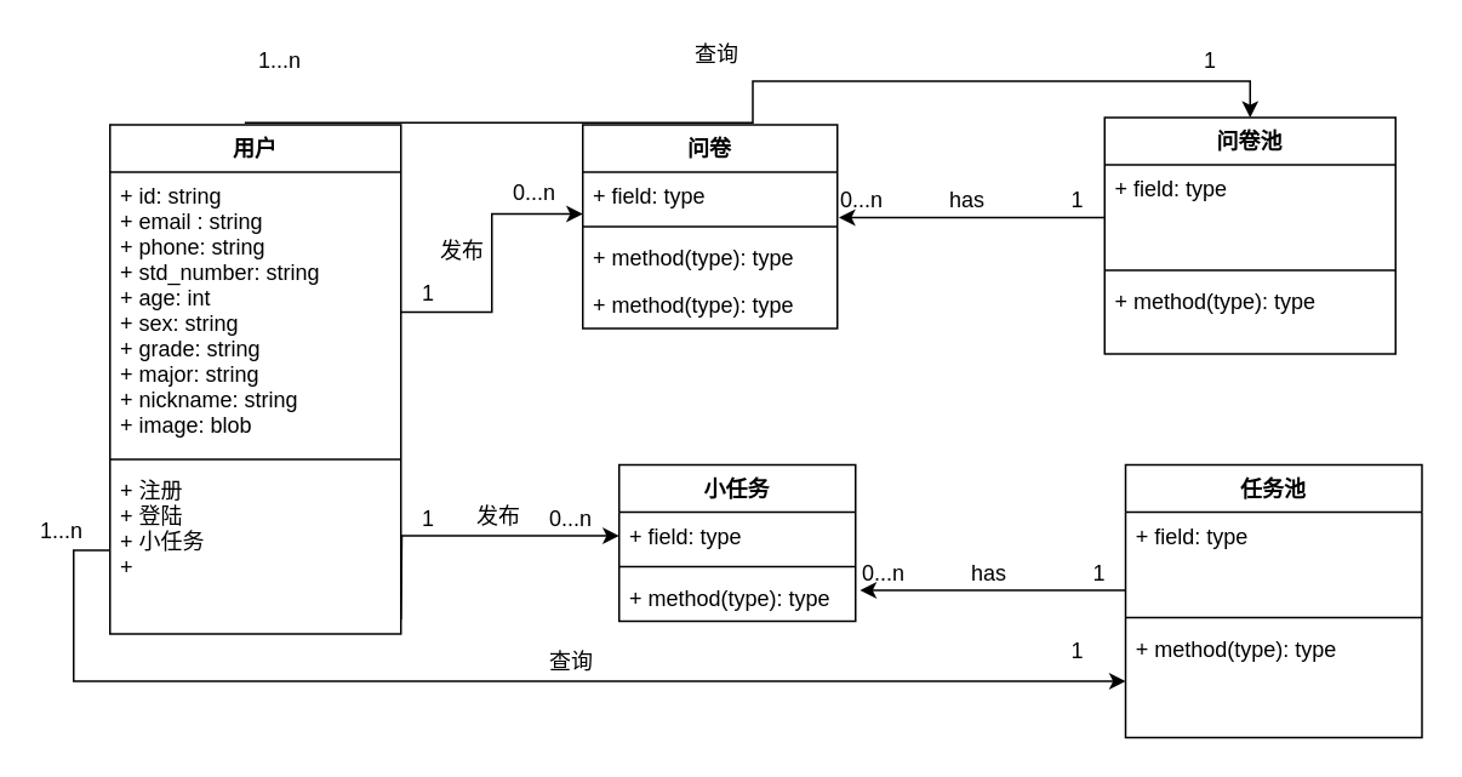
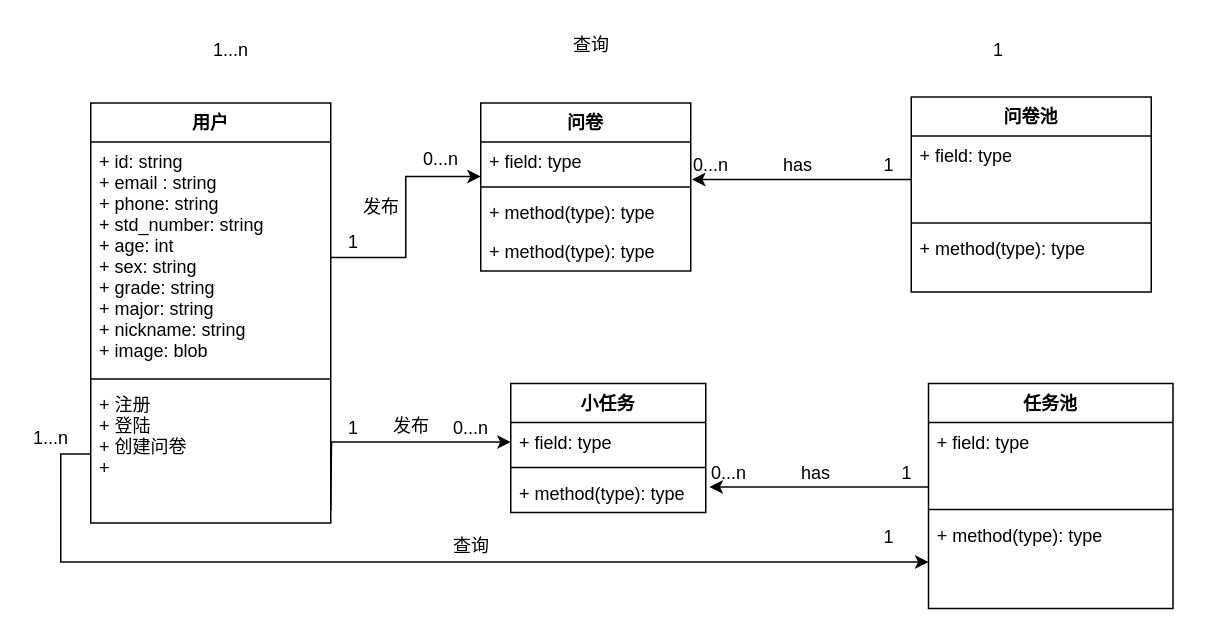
  <mxCell id="0" />
  <mxCell id="1" parent="0" />
  <mxCell id="2" value="用户" style="swimlane;fontStyle=1;align=center;verticalAlign=top;childLayout=stackLayout;horizontal=1;startSize=26;horizontalStack=0;resizeParent=1;resizeParentMax=0;resizeLast=0;collapsible=1;marginBottom=0;" parent="1" vertex="1"><mxGeometry x="60" y="68" width="160" height="280" as="geometry"><mxRectangle x="120" y="90" width="60" height="26" as="alternateBounds" /></mxGeometry></mxCell>
  <mxCell id="3" value="+ id: string&#10;+ email : string&#10;+ phone: string&#10;+ std_number: string&#10;+ age: int&#10;+ sex: string&#10;+ grade: string&#10;+ major: string&#10;+ nickname: string&#10;+ image: blob&#10;" style="text;strokeColor=none;fillColor=none;align=left;verticalAlign=top;spacingLeft=4;spacingRight=4;overflow=hidden;rotatable=0;points=[[0,0.5],[1,0.5]];portConstraint=eastwest;" parent="2" vertex="1"><mxGeometry y="26" width="160" height="154" as="geometry" /></mxCell>
  <mxCell id="4" value="" style="line;strokeWidth=1;fillColor=none;align=left;verticalAlign=middle;spacingTop=-1;spacingLeft=3;spacingRight=3;rotatable=0;labelPosition=right;points=[];portConstraint=eastwest;" parent="2" vertex="1"><mxGeometry y="180" width="160" height="8" as="geometry" /></mxCell>
- <mxCell id="5" value="+ 注册&#10;+ 登陆&#10;+ 小任务&#10;+ " style="text;strokeColor=none;fillColor=none;align=left;verticalAlign=top;spacingLeft=4;spacingRight=4;overflow=hidden;rotatable=0;points=[[0,0.5],[1,0.5]];portConstraint=eastwest;" parent="2" vertex="1"><mxGeometry y="188" width="160" height="92" as="geometry" /></mxCell>
+ <mxCell id="5" value="+ 注册&#10;+ 登陆&#10;+ 创建问卷&#10;+ " style="text;strokeColor=none;fillColor=none;align=left;verticalAlign=top;spacingLeft=4;spacingRight=4;overflow=hidden;rotatable=0;points=[[0,0.5],[1,0.5]];portConstraint=eastwest;" parent="2" vertex="1"><mxGeometry y="188" width="160" height="92" as="geometry" /></mxCell>
  <mxCell id="6" value="问卷" style="swimlane;fontStyle=1;align=center;verticalAlign=top;childLayout=stackLayout;horizontal=1;startSize=26;horizontalStack=0;resizeParent=1;resizeParentMax=0;resizeLast=0;collapsible=1;marginBottom=0;" parent="1" vertex="1"><mxGeometry x="320" y="68" width="140" height="112" as="geometry" /></mxCell>
  <mxCell id="7" value="+ field: type" style="text;strokeColor=none;fillColor=none;align=left;verticalAlign=top;spacingLeft=4;spacingRight=4;overflow=hidden;rotatable=0;points=[[0,0.5],[1,0.5]];portConstraint=eastwest;" parent="6" vertex="1"><mxGeometry y="26" width="140" height="26" as="geometry" /></mxCell>
  <mxCell id="8" value="" style="line;strokeWidth=1;fillColor=none;align=left;verticalAlign=middle;spacingTop=-1;spacingLeft=3;spacingRight=3;rotatable=0;labelPosition=right;points=[];portConstraint=eastwest;" parent="6" vertex="1"><mxGeometry y="52" width="140" height="8" as="geometry" /></mxCell>
  <mxCell id="9" value="+ method(type): type" style="text;strokeColor=none;fillColor=none;align=left;verticalAlign=top;spacingLeft=4;spacingRight=4;overflow=hidden;rotatable=0;points=[[0,0.5],[1,0.5]];portConstraint=eastwest;" vertex="1" parent="6"><mxGeometry y="60" width="140" height="26" as="geometry" /></mxCell>
  <mxCell id="10" value="+ method(type): type" style="text;strokeColor=none;fillColor=none;align=left;verticalAlign=top;spacingLeft=4;spacingRight=4;overflow=hidden;rotatable=0;points=[[0,0.5],[1,0.5]];portConstraint=eastwest;" parent="6" vertex="1"><mxGeometry y="86" width="140" height="26" as="geometry" /></mxCell>
  <mxCell id="11" value="小任务" style="swimlane;fontStyle=1;align=center;verticalAlign=top;childLayout=stackLayout;horizontal=1;startSize=26;horizontalStack=0;resizeParent=1;resizeParentMax=0;resizeLast=0;collapsible=1;marginBottom=0;" parent="1" vertex="1"><mxGeometry x="340" y="255" width="130" height="86" as="geometry" /></mxCell>
  <mxCell id="12" value="+ field: type" style="text;strokeColor=none;fillColor=none;align=left;verticalAlign=top;spacingLeft=4;spacingRight=4;overflow=hidden;rotatable=0;points=[[0,0.5],[1,0.5]];portConstraint=eastwest;" parent="11" vertex="1"><mxGeometry y="26" width="130" height="26" as="geometry" /></mxCell>
  <mxCell id="13" value="" style="line;strokeWidth=1;fillColor=none;align=left;verticalAlign=middle;spacingTop=-1;spacingLeft=3;spacingRight=3;rotatable=0;labelPosition=right;points=[];portConstraint=eastwest;" parent="11" vertex="1"><mxGeometry y="52" width="130" height="8" as="geometry" /></mxCell>
  <mxCell id="14" value="+ method(type): type" style="text;strokeColor=none;fillColor=none;align=left;verticalAlign=top;spacingLeft=4;spacingRight=4;overflow=hidden;rotatable=0;points=[[0,0.5],[1,0.5]];portConstraint=eastwest;" parent="11" vertex="1"><mxGeometry y="60" width="130" height="26" as="geometry" /></mxCell>
  <mxCell id="15" value="问卷池" style="swimlane;fontStyle=1;align=center;verticalAlign=top;childLayout=stackLayout;horizontal=1;startSize=26;horizontalStack=0;resizeParent=1;resizeParentMax=0;resizeLast=0;collapsible=1;marginBottom=0;" parent="1" vertex="1"><mxGeometry x="607" y="64" width="160" height="130" as="geometry" /></mxCell>
  <mxCell id="16" value="+ field: type" style="text;strokeColor=none;fillColor=none;align=left;verticalAlign=top;spacingLeft=4;spacingRight=4;overflow=hidden;rotatable=0;points=[[0,0.5],[1,0.5]];portConstraint=eastwest;" parent="15" vertex="1"><mxGeometry y="26" width="160" height="54" as="geometry" /></mxCell>
  <mxCell id="17" value="" style="line;strokeWidth=1;fillColor=none;align=left;verticalAlign=middle;spacingTop=-1;spacingLeft=3;spacingRight=3;rotatable=0;labelPosition=right;points=[];portConstraint=eastwest;" parent="15" vertex="1"><mxGeometry y="80" width="160" height="8" as="geometry" /></mxCell>
  <mxCell id="18" value="+ method(type): type" style="text;strokeColor=none;fillColor=none;align=left;verticalAlign=top;spacingLeft=4;spacingRight=4;overflow=hidden;rotatable=0;points=[[0,0.5],[1,0.5]];portConstraint=eastwest;" parent="15" vertex="1"><mxGeometry y="88" width="160" height="42" as="geometry" /></mxCell>
  <mxCell id="19" value="任务池" style="swimlane;fontStyle=1;align=center;verticalAlign=top;childLayout=stackLayout;horizontal=1;startSize=26;horizontalStack=0;resizeParent=1;resizeParentMax=0;resizeLast=0;collapsible=1;marginBottom=0;" parent="1" vertex="1"><mxGeometry x="618.5" y="255" width="163" height="150" as="geometry" /></mxCell>
  <mxCell id="20" value="+ field: type" style="text;strokeColor=none;fillColor=none;align=left;verticalAlign=top;spacingLeft=4;spacingRight=4;overflow=hidden;rotatable=0;points=[[0,0.5],[1,0.5]];portConstraint=eastwest;" parent="19" vertex="1"><mxGeometry y="26" width="163" height="54" as="geometry" /></mxCell>
  <mxCell id="21" value="" style="line;strokeWidth=1;fillColor=none;align=left;verticalAlign=middle;spacingTop=-1;spacingLeft=3;spacingRight=3;rotatable=0;labelPosition=right;points=[];portConstraint=eastwest;" parent="19" vertex="1"><mxGeometry y="80" width="163" height="8" as="geometry" /></mxCell>
  <mxCell id="22" value="+ method(type): type" style="text;strokeColor=none;fillColor=none;align=left;verticalAlign=top;spacingLeft=4;spacingRight=4;overflow=hidden;rotatable=0;points=[[0,0.5],[1,0.5]];portConstraint=eastwest;" parent="19" vertex="1"><mxGeometry y="88" width="163" height="62" as="geometry" /></mxCell>
  <mxCell id="23" style="edgeStyle=orthogonalEdgeStyle;rounded=0;orthogonalLoop=1;jettySize=auto;html=1;exitX=1;exitY=0.5;exitDx=0;exitDy=0;entryX=0;entryY=0.885;entryDx=0;entryDy=0;entryPerimeter=0;" parent="1" source="3" target="7" edge="1"><mxGeometry relative="1" as="geometry" /></mxCell>
  <mxCell id="24" value="1" style="text;html=1;resizable=0;points=[];autosize=1;align=left;verticalAlign=top;spacingTop=-4;" vertex="1" parent="1"><mxGeometry x="230" y="151" width="20" height="20" as="geometry" /></mxCell>
  <mxCell id="25" value="0...n" style="text;html=1;resizable=0;points=[];autosize=1;align=left;verticalAlign=top;spacingTop=-4;" vertex="1" parent="1"><mxGeometry x="280" y="96" width="40" height="20" as="geometry" /></mxCell>
  <mxCell id="26" value="发布" style="text;html=1;resizable=0;points=[];autosize=1;align=left;verticalAlign=top;spacingTop=-4;" vertex="1" parent="1"><mxGeometry x="240" y="128" width="40" height="20" as="geometry" /></mxCell>
  <mxCell id="27" style="edgeStyle=orthogonalEdgeStyle;rounded=0;orthogonalLoop=1;jettySize=auto;html=1;exitX=1;exitY=0.5;exitDx=0;exitDy=0;entryX=0;entryY=0.5;entryDx=0;entryDy=0;" edge="1" parent="1" target="12"><mxGeometry relative="1" as="geometry"><mxPoint x="220" y="340" as="sourcePoint" /><mxPoint x="320" y="286" as="targetPoint" /></mxGeometry></mxCell>
  <mxCell id="28" value="1" style="text;html=1;resizable=0;points=[];autosize=1;align=left;verticalAlign=top;spacingTop=-4;" vertex="1" parent="1"><mxGeometry x="230" y="275" width="20" height="20" as="geometry" /></mxCell>
  <mxCell id="29" value="0...n" style="text;html=1;resizable=0;points=[];autosize=1;align=left;verticalAlign=top;spacingTop=-4;" vertex="1" parent="1"><mxGeometry x="300" y="275" width="40" height="20" as="geometry" /></mxCell>
  <mxCell id="30" value="发布" style="text;html=1;resizable=0;points=[];autosize=1;align=left;verticalAlign=top;spacingTop=-4;" vertex="1" parent="1"><mxGeometry x="260" y="274" width="40" height="20" as="geometry" /></mxCell>
  <mxCell id="31" style="edgeStyle=orthogonalEdgeStyle;rounded=0;orthogonalLoop=1;jettySize=auto;html=1;entryX=1.006;entryY=0.962;entryDx=0;entryDy=0;entryPerimeter=0;" edge="1" parent="1" target="7"><mxGeometry relative="1" as="geometry"><mxPoint x="607" y="119" as="sourcePoint" /><mxPoint x="490" y="169" as="targetPoint" /><Array as="points"><mxPoint x="580" y="119" /><mxPoint x="580" y="119" /></Array></mxGeometry></mxCell>
  <mxCell id="32" value="0...n" style="text;html=1;resizable=0;points=[];autosize=1;align=left;verticalAlign=top;spacingTop=-4;" vertex="1" parent="1"><mxGeometry x="460" y="100" width="40" height="20" as="geometry" /></mxCell>
  <mxCell id="33" value="1" style="text;html=1;resizable=0;points=[];autosize=1;align=left;verticalAlign=top;spacingTop=-4;" vertex="1" parent="1"><mxGeometry x="587" y="100" width="20" height="20" as="geometry" /></mxCell>
  <mxCell id="34" value="has" style="text;html=1;resizable=0;points=[];autosize=1;align=left;verticalAlign=top;spacingTop=-4;" vertex="1" parent="1"><mxGeometry x="520" y="100" width="30" height="20" as="geometry" /></mxCell>
  <mxCell id="35" style="edgeStyle=orthogonalEdgeStyle;rounded=0;orthogonalLoop=1;jettySize=auto;html=1;entryX=1.006;entryY=0.962;entryDx=0;entryDy=0;entryPerimeter=0;" edge="1" parent="1"><mxGeometry relative="1" as="geometry"><mxPoint x="618.5" y="324" as="sourcePoint" /><mxPoint x="472.5" y="324" as="targetPoint" /><Array as="points"><mxPoint x="591.5" y="324" /><mxPoint x="591.5" y="324" /></Array></mxGeometry></mxCell>
  <mxCell id="36" value="0...n" style="text;html=1;resizable=0;points=[];autosize=1;align=left;verticalAlign=top;spacingTop=-4;" vertex="1" parent="1"><mxGeometry x="471.5" y="305" width="40" height="20" as="geometry" /></mxCell>
  <mxCell id="37" value="1" style="text;html=1;resizable=0;points=[];autosize=1;align=left;verticalAlign=top;spacingTop=-4;" vertex="1" parent="1"><mxGeometry x="598.5" y="305" width="20" height="20" as="geometry" /></mxCell>
  <mxCell id="38" value="has" style="text;html=1;resizable=0;points=[];autosize=1;align=left;verticalAlign=top;spacingTop=-4;" vertex="1" parent="1"><mxGeometry x="531.5" y="305" width="30" height="20" as="geometry" /></mxCell>
- <mxCell id="39" style="edgeStyle=orthogonalEdgeStyle;rounded=0;orthogonalLoop=1;jettySize=auto;html=1;exitX=0.463;exitY=-0.004;exitDx=0;exitDy=0;entryX=0.5;entryY=0;entryDx=0;entryDy=0;exitPerimeter=0;" edge="1" parent="1" source="2" target="15"><mxGeometry relative="1" as="geometry"><mxPoint x="240" y="53" as="sourcePoint" /><mxPoint x="340" y="-1" as="targetPoint" /></mxGeometry></mxCell>
  <mxCell id="40" value="1...n" style="text;html=1;resizable=0;points=[];autosize=1;align=left;verticalAlign=top;spacingTop=-4;" vertex="1" parent="1"><mxGeometry x="140" y="23" width="40" height="20" as="geometry" /></mxCell>
  <mxCell id="41" value="1" style="text;html=1;resizable=0;points=[];autosize=1;align=left;verticalAlign=top;spacingTop=-4;" vertex="1" parent="1"><mxGeometry x="660" y="23" width="20" height="20" as="geometry" /></mxCell>
  <mxCell id="42" value="查询" style="text;html=1;resizable=0;points=[];autosize=1;align=left;verticalAlign=top;spacingTop=-4;" vertex="1" parent="1"><mxGeometry x="380" y="20" width="40" height="20" as="geometry" /></mxCell>
  <mxCell id="43" style="edgeStyle=orthogonalEdgeStyle;rounded=0;orthogonalLoop=1;jettySize=auto;html=1;entryX=0;entryY=0.5;entryDx=0;entryDy=0;exitX=0;exitY=0.5;exitDx=0;exitDy=0;" edge="1" parent="1" source="5" target="22"><mxGeometry relative="1" as="geometry"><mxPoint x="117" y="462" as="sourcePoint" /><mxPoint x="670" y="462" as="targetPoint" /></mxGeometry></mxCell>
  <mxCell id="44" value="1...n" style="text;html=1;resizable=0;points=[];autosize=1;align=left;verticalAlign=top;spacingTop=-4;" vertex="1" parent="1"><mxGeometry x="20" y="282" width="40" height="20" as="geometry" /></mxCell>
  <mxCell id="45" value="1" style="text;html=1;resizable=0;points=[];autosize=1;align=left;verticalAlign=top;spacingTop=-4;" vertex="1" parent="1"><mxGeometry x="587" y="348" width="20" height="20" as="geometry" /></mxCell>
  <mxCell id="46" value="查询" style="text;html=1;resizable=0;points=[];autosize=1;align=left;verticalAlign=top;spacingTop=-4;" vertex="1" parent="1"><mxGeometry x="300" y="354" width="40" height="20" as="geometry" /></mxCell>
